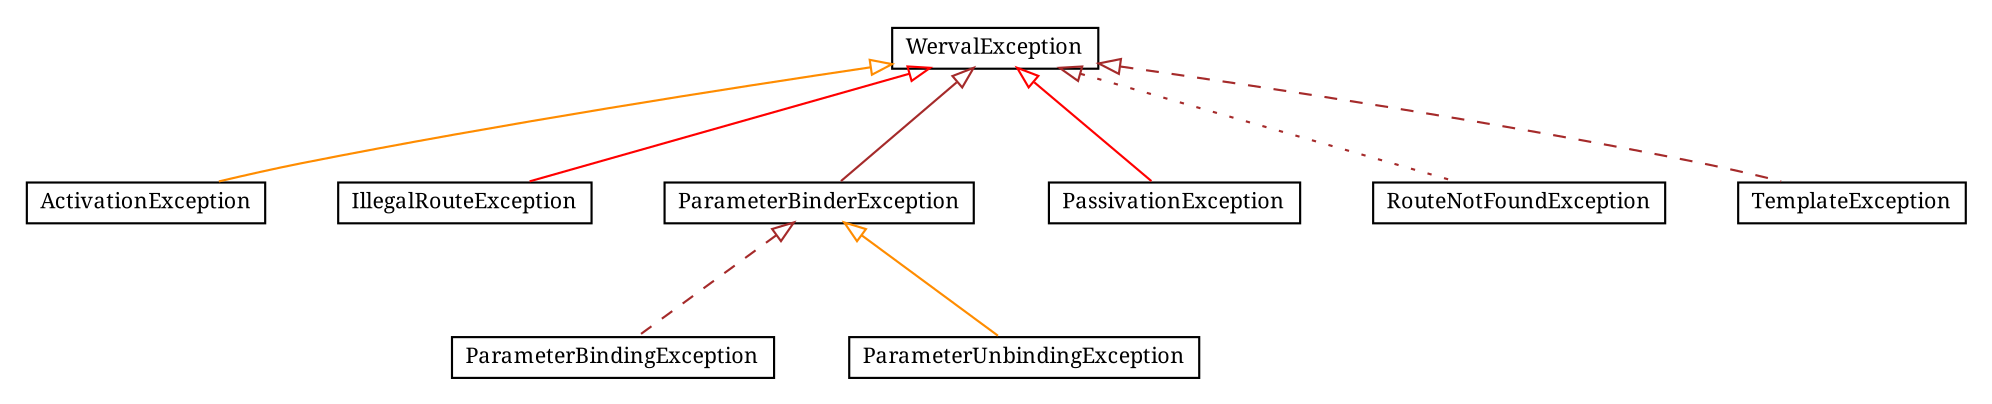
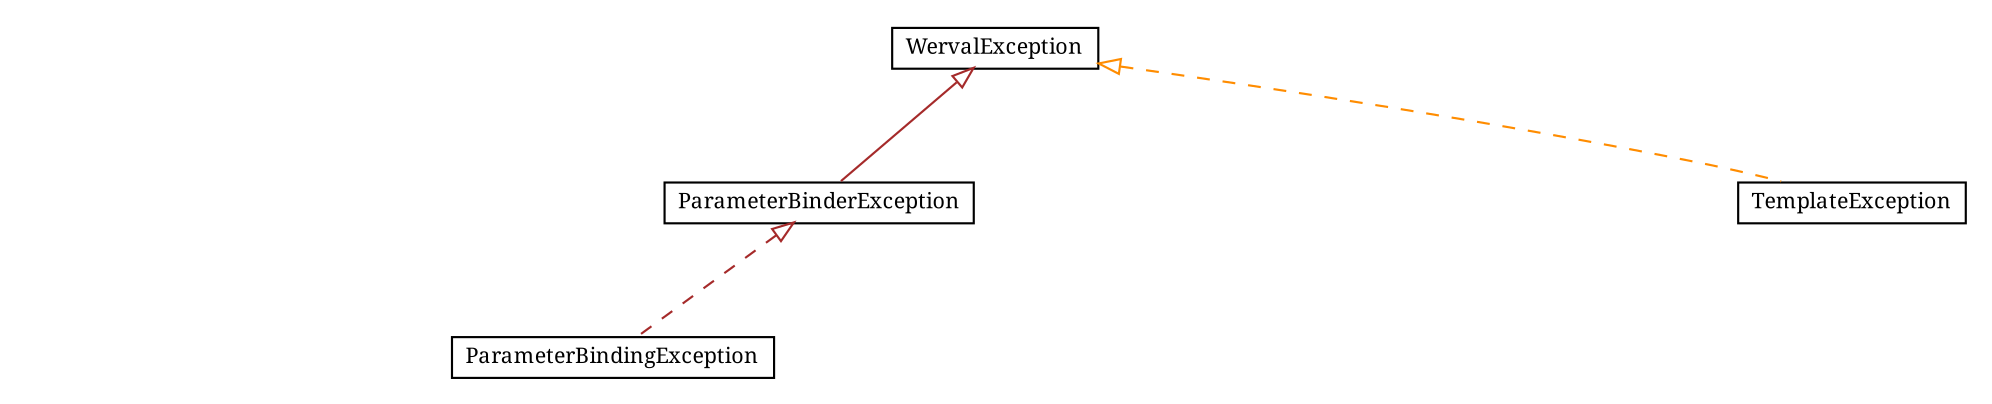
  digraph {
    fontname="Noto Serif"
    nodesep=0.25
    ranksep=0.5
    node [fontcolor=black fontname="Noto Serif" fontsize=10.0 shape=plaintext]
    edge [arrowtail=empty color=brown dir=back fontname="Noto Serif" fontsize=10 headport=p labelfontname=Helvetica labelfontsize=10 style=solid tailport=p]
-   n1 [label=<<table title="io.werval.api.exceptions.ActivationException" border="0" cellborder="1" cellspacing="0" cellpadding="2" port="p" href="./ActivationException.html"> 		<tr><td><table border="0" cellspacing="0" cellpadding="1"> <tr><td align="center" balign="center"> ActivationException </td></tr> 		</table></td></tr> 		</table>>]
-   n2 [label=<<table title="io.werval.api.exceptions.IllegalRouteException" border="0" cellborder="1" cellspacing="0" cellpadding="2" port="p" href="./IllegalRouteException.html"> 		<tr><td><table border="0" cellspacing="0" cellpadding="1"> <tr><td align="center" balign="center"> IllegalRouteException </td></tr> 		</table></td></tr> 		</table>>]
    n3 [label=<<table title="io.werval.api.exceptions.ParameterBinderException" border="0" cellborder="1" cellspacing="0" cellpadding="2" port="p" href="./ParameterBinderException.html"> 		<tr><td><table border="0" cellspacing="0" cellpadding="1"> <tr><td align="center" balign="center"> ParameterBinderException </td></tr> 		</table></td></tr> 		</table>>]
    n4 [label=<<table title="io.werval.api.exceptions.ParameterBindingException" border="0" cellborder="1" cellspacing="0" cellpadding="2" port="p" href="./ParameterBindingException.html"> 		<tr><td><table border="0" cellspacing="0" cellpadding="1"> <tr><td align="center" balign="center"> ParameterBindingException </td></tr> 		</table></td></tr> 		</table>>]
-   n5 [label=<<table title="io.werval.api.exceptions.ParameterUnbindingException" border="0" cellborder="1" cellspacing="0" cellpadding="2" port="p" href="./ParameterUnbindingException.html"> 		<tr><td><table border="0" cellspacing="0" cellpadding="1"> <tr><td align="center" balign="center"> ParameterUnbindingException </td></tr> 		</table></td></tr> 		</table>>]
-   n6 [label=<<table title="io.werval.api.exceptions.PassivationException" border="0" cellborder="1" cellspacing="0" cellpadding="2" port="p" href="./PassivationException.html"> 		<tr><td><table border="0" cellspacing="0" cellpadding="1"> <tr><td align="center" balign="center"> PassivationException </td></tr> 		</table></td></tr> 		</table>>]
-   n7 [label=<<table title="io.werval.api.exceptions.RouteNotFoundException" border="0" cellborder="1" cellspacing="0" cellpadding="2" port="p" href="./RouteNotFoundException.html"> 		<tr><td><table border="0" cellspacing="0" cellpadding="1"> <tr><td align="center" balign="center"> RouteNotFoundException </td></tr> 		</table></td></tr> 		</table>>]
    n8 [label=<<table title="io.werval.api.exceptions.TemplateException" border="0" cellborder="1" cellspacing="0" cellpadding="2" port="p" href="./TemplateException.html"> 		<tr><td><table border="0" cellspacing="0" cellpadding="1"> <tr><td align="center" balign="center"> TemplateException </td></tr> 		</table></td></tr> 		</table>>]
    n9 [label=<<table title="io.werval.api.exceptions.WervalException" border="0" cellborder="1" cellspacing="0" cellpadding="2" port="p" href="./WervalException.html"> 		<tr><td><table border="0" cellspacing="0" cellpadding="1"> <tr><td align="center" balign="center"> WervalException </td></tr> 		</table></td></tr> 		</table>>]
    n3 -> n4 [style=dashed]
-   n3 -> n5 [color=darkorange]
-   n9 -> n1 [color=darkorange]
-   n9 -> n2 [color=red]
    n9 -> n3
-   n9 -> n6 [color=red]
-   n9 -> n7 [style=dotted]
-   n9 -> n8 [style=dashed]
+   n9 -> n8 [color=darkorange style=dashed]
  }
